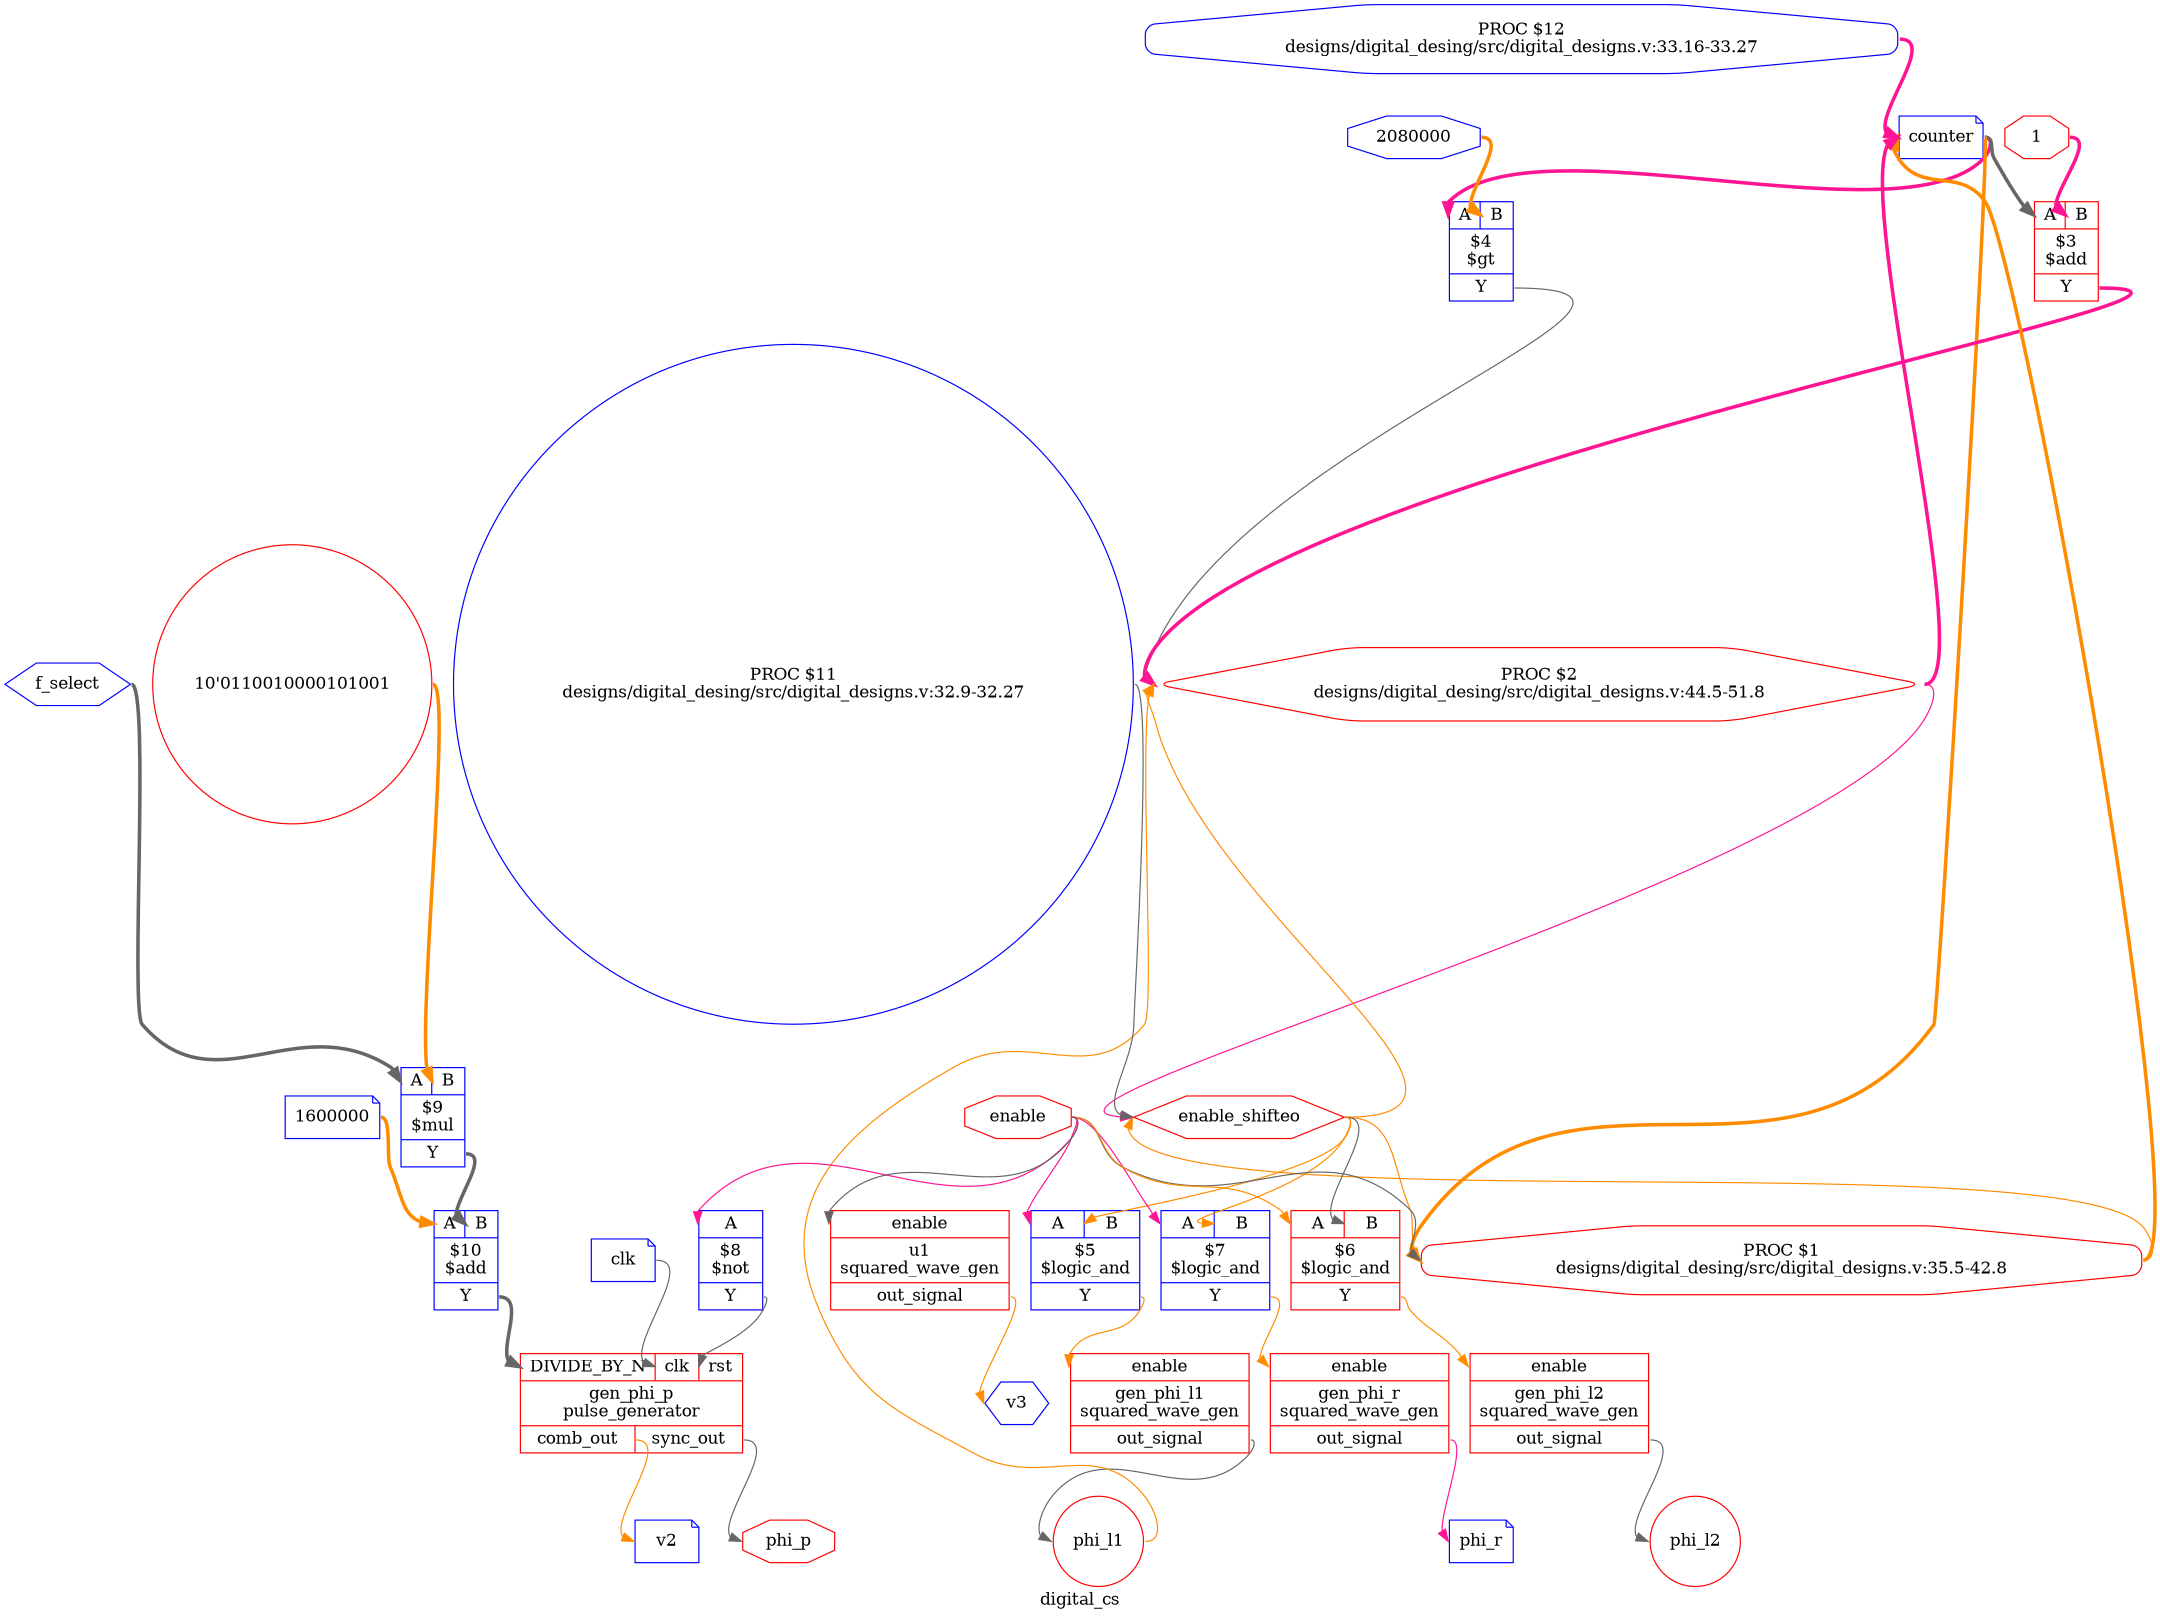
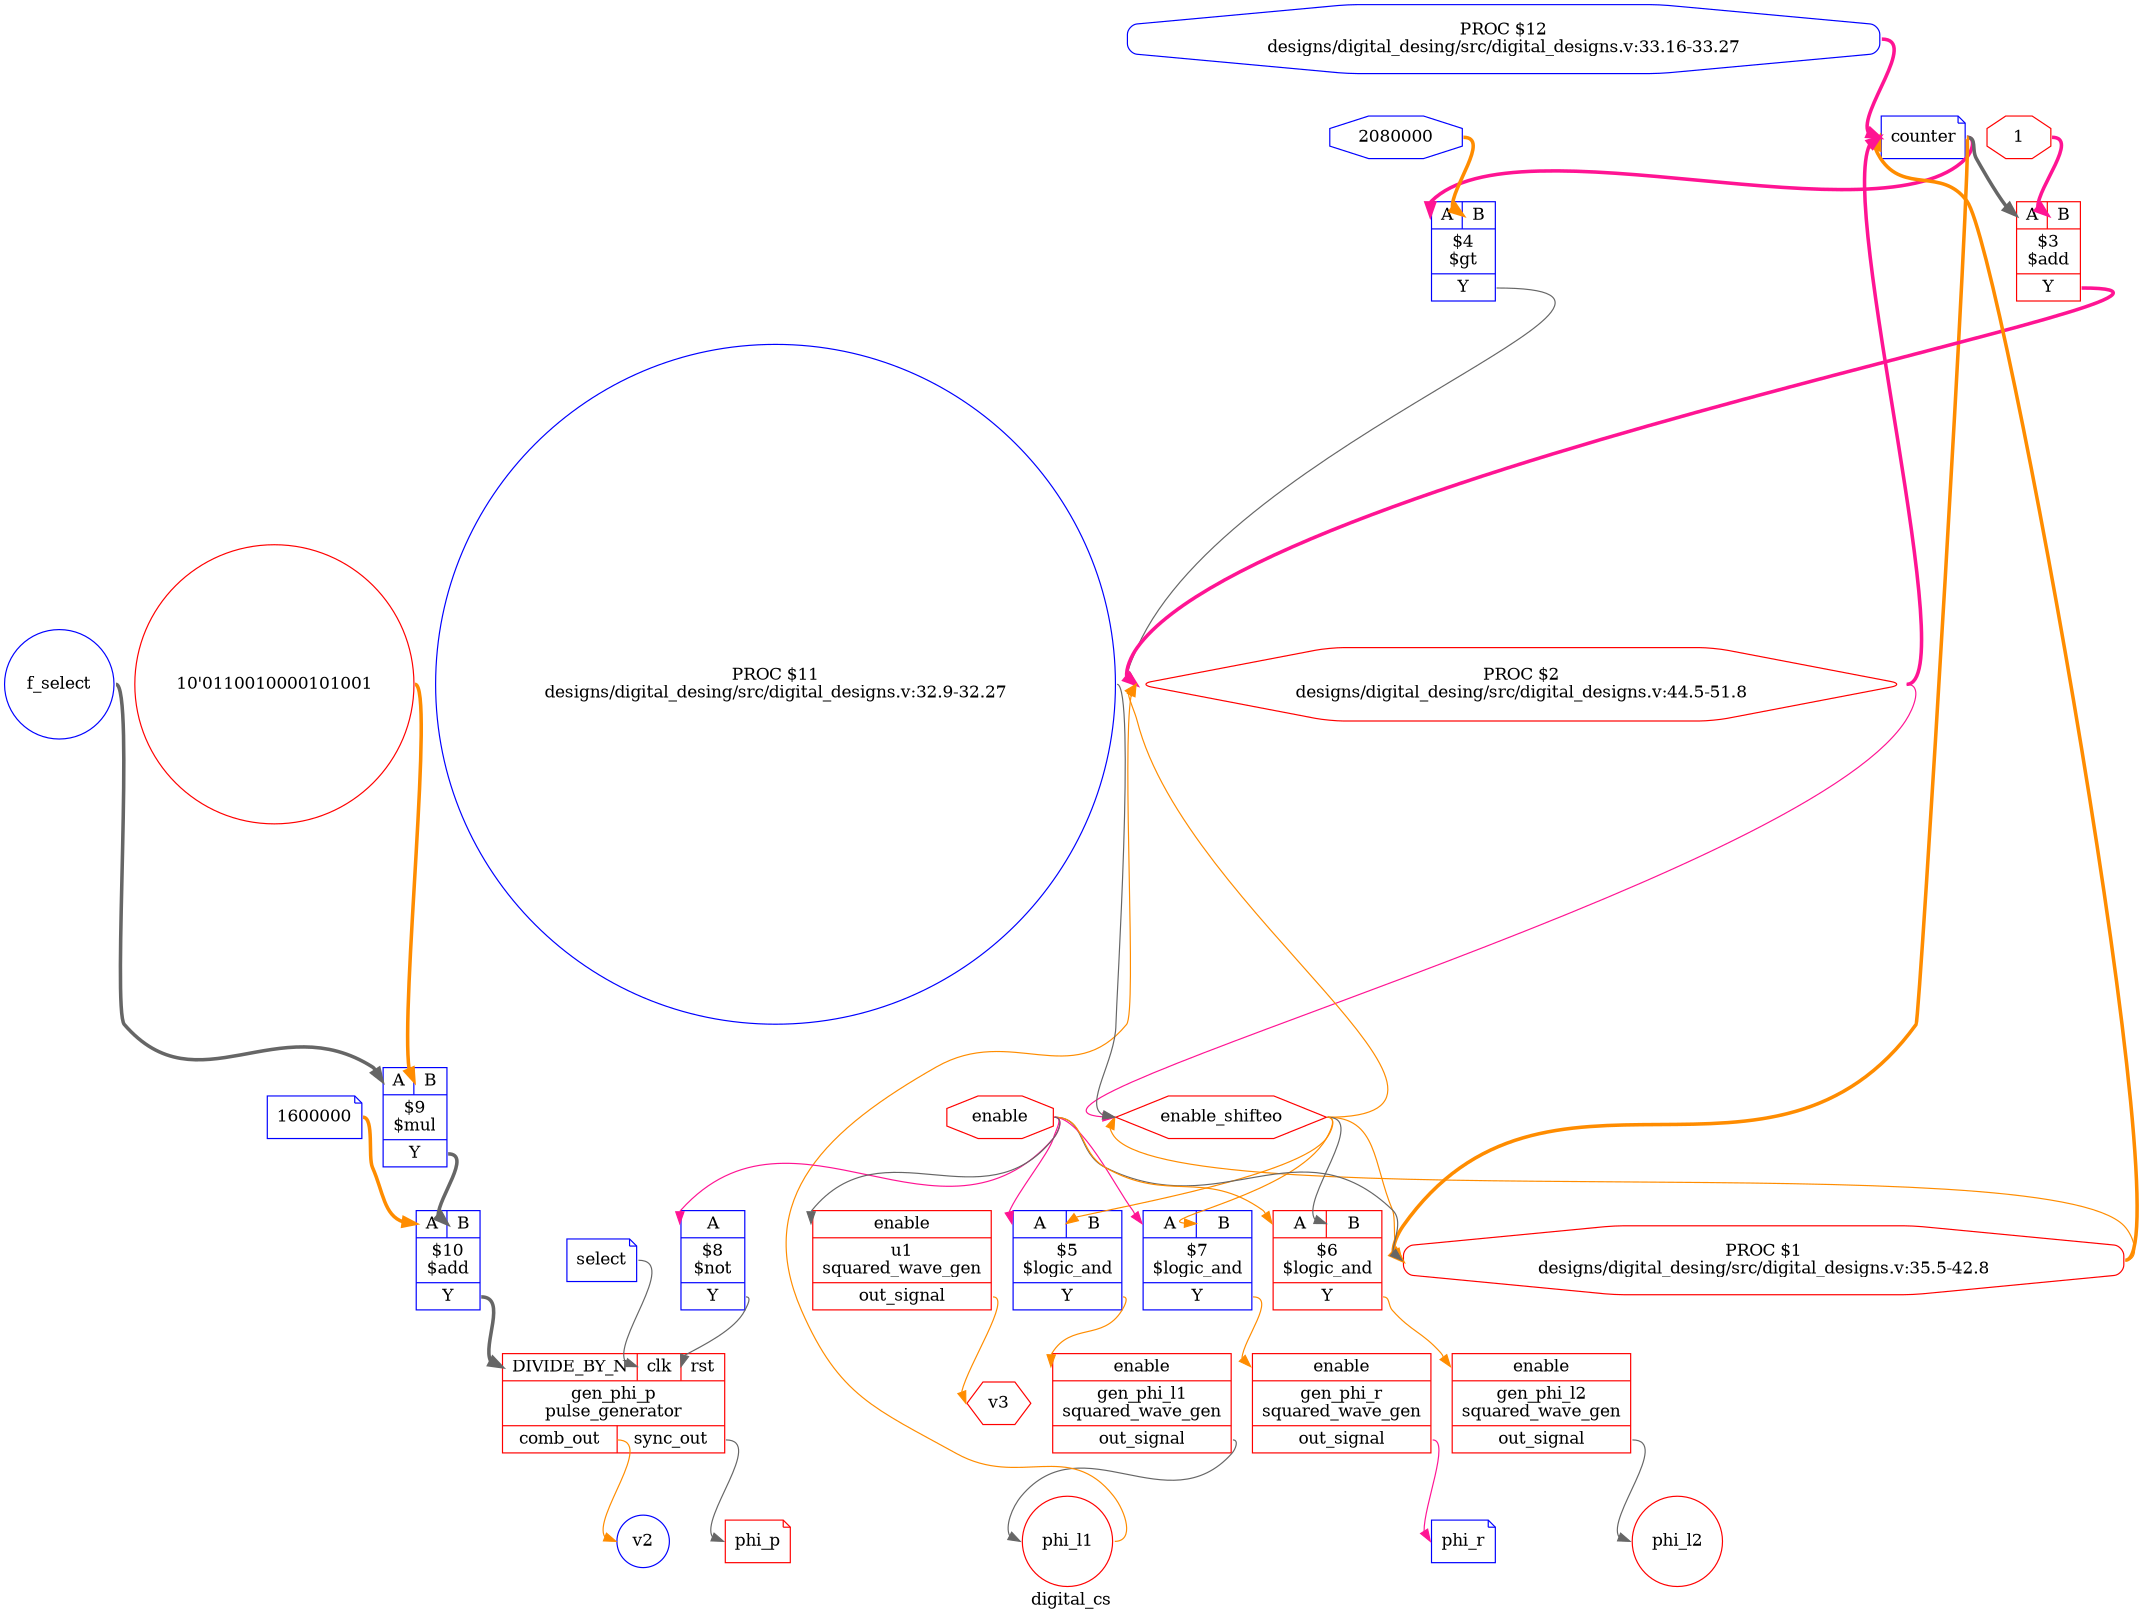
  digraph {
    label=digital_cs
    rankdir=TB
    remincross=true
    node [color=red shape=record]
    edge [color=darkorange fontcolor=black headport=w tailport=e]
    n1 [color=blue fontcolor=black label=counter shape=note]
    n2 [color=blue label="{{<p24> A|<p25> B}|$4\n$gt|{<p26> Y}}"]
    n3 [label="{{<p24> A|<p25> B}|$3\n$add|{<p26> Y}}"]
    n4 [label="PROC $1\ndesigns/digital_desing/src/digital_designs.v:35.5-42.8" shape=octagon style=rounded]
    n5 [label="PROC $2\ndesigns/digital_desing/src/digital_designs.v:44.5-51.8" shape=hexagon style=rounded]
    n6 [fontcolor=black label=enable_shifteo shape=hexagon]
    n7 [color=blue label="{{<p24> A|<p25> B}|$7\n$logic_and|{<p26> Y}}"]
    n8 [label="{{<p24> A|<p25> B}|$6\n$logic_and|{<p26> Y}}"]
    n9 [color=blue label="{{<p24> A|<p25> B}|$5\n$logic_and|{<p26> Y}}"]
    n10 [label="{{<p23> enable}|gen_phi_r\nsquared_wave_gen|{<p36> out_signal}}"]
    n11 [label="{{<p23> enable}|gen_phi_l2\nsquared_wave_gen|{<p36> out_signal}}"]
    n12 [label="{{<p23> enable}|gen_phi_l1\nsquared_wave_gen|{<p36> out_signal}}"]
    n13 [color=blue fontcolor=black label=phi_r shape=note]
    n14 [fontcolor=black label=phi_l1 shape=circle]
    n15 [fontcolor=black label=phi_l2 shape=circle]
-   n16 [fontcolor=black label=phi_p shape=octagon]
-   n17 [color=blue fontcolor=black label=f_select shape=hexagon]
+   n16 [fontcolor=black label=phi_p shape=note]
+   n17 [color=blue fontcolor=black label=f_select shape=circle]
    n18 [color=blue label="{{<p24> A|<p25> B}|$9\n$mul|{<p26> Y}}"]
    n19 [color=blue label="{{<p24> A|<p25> B}|$10\n$add|{<p26> Y}}"]
-   n20 [color=blue fontcolor=black label=clk shape=note]
+   n20 [color=blue fontcolor=black label=select shape=note]
    n21 [label="{{<p30> DIVIDE_BY_N|<p22> clk|<p31> rst}|gen_phi_p\npulse_generator|{<p32> comb_out|<p33> sync_out}}"]
-   v2 [color=blue shape=note]
+   v2 [color=blue shape=circle]
    n23 [fontcolor=black label=enable shape=octagon]
    n24 [color=blue label="{{<p24> A}|$8\n$not|{<p26> Y}}"]
    n25 [label="{{<p23> enable}|u1\nsquared_wave_gen|{<p36> out_signal}}"]
-   v3 [color=blue shape=hexagon]
+   v3 [shape=hexagon]
    n27 [color=blue label=1600000 shape=note]
    n28 [label="10'0110010000101001" shape=circle]
    n29 [color=blue label=2080000 shape=octagon]
    n30 [label=1 shape=octagon]
    n31 [color=blue label="PROC $12\ndesigns/digital_desing/src/digital_designs.v:33.16-33.27" shape=octagon style=rounded]
    n32 [color=blue label="PROC $11\ndesigns/digital_desing/src/digital_designs.v:32.9-32.27" shape=circle style=rounded]
    n1 -> n2 [color=deeppink headport="p24:w" style="setlinewidth(3)"]
    n1 -> n3 [color=gray40 headport="p24:w" style="setlinewidth(3)"]
    n1 -> n4 [style="setlinewidth(3)"]
    n2 -> n5 [color=gray40 tailport="p26:e"]
    n3 -> n5 [color=deeppink style="setlinewidth(3)" tailport="p26:e"]
    n4 -> n1 [style="setlinewidth(3)"]
    n4 -> n6
    n5 -> n1 [color=deeppink style="setlinewidth(3)"]
    n5 -> n6 [color=deeppink]
    n6 -> n4
    n6 -> n5
    n6 -> n7 [headport="p25:w"]
    n6 -> n8 [color=gray40 headport="p25:w"]
    n6 -> n9 [headport="p25:w"]
    n7 -> n10 [headport="p23:w" tailport="p26:e"]
    n8 -> n11 [headport="p23:w" tailport="p26:e"]
    n9 -> n12 [headport="p23:w" tailport="p26:e"]
    n10 -> n13 [color=deeppink tailport="p36:e"]
    n11 -> n15 [color=gray40 tailport="p36:e"]
    n12 -> n14 [color=gray40 tailport="p36:e"]
    n14 -> n5
    n17 -> n18 [color=gray40 headport="p24:w" style="setlinewidth(3)"]
    n18 -> n19 [color=gray40 headport="p25:w" style="setlinewidth(3)" tailport="p26:e"]
    n19 -> n21 [color=gray40 headport="p30:w" style="setlinewidth(3)" tailport="p26:e"]
    n20 -> n21 [color=gray40 headport="p22:w"]
    n21 -> n16 [color=gray40 tailport="p33:e"]
    n21 -> v2 [tailport="p32:e"]
    n23 -> n4 [color=gray40]
    n23 -> n7 [color=deeppink headport="p24:w"]
    n23 -> n8 [headport="p24:w"]
    n23 -> n9 [color=deeppink headport="p24:w"]
    n23 -> n24 [color=deeppink headport="p24:w"]
    n23 -> n25 [color=gray40 headport="p23:w"]
    n24 -> n21 [color=gray40 headport="p31:w" tailport="p26:e"]
    n25 -> v3 [tailport="p36:e"]
    n27 -> n19 [headport="p24:w" style="setlinewidth(3)"]
    n28 -> n18 [headport="p25:w" style="setlinewidth(3)"]
    n29 -> n2 [headport="p25:w" style="setlinewidth(3)"]
    n30 -> n3 [color=deeppink headport="p25:w" style="setlinewidth(3)"]
    n31 -> n1 [color=deeppink style="setlinewidth(3)"]
    n32 -> n6 [color=gray40]
  }
